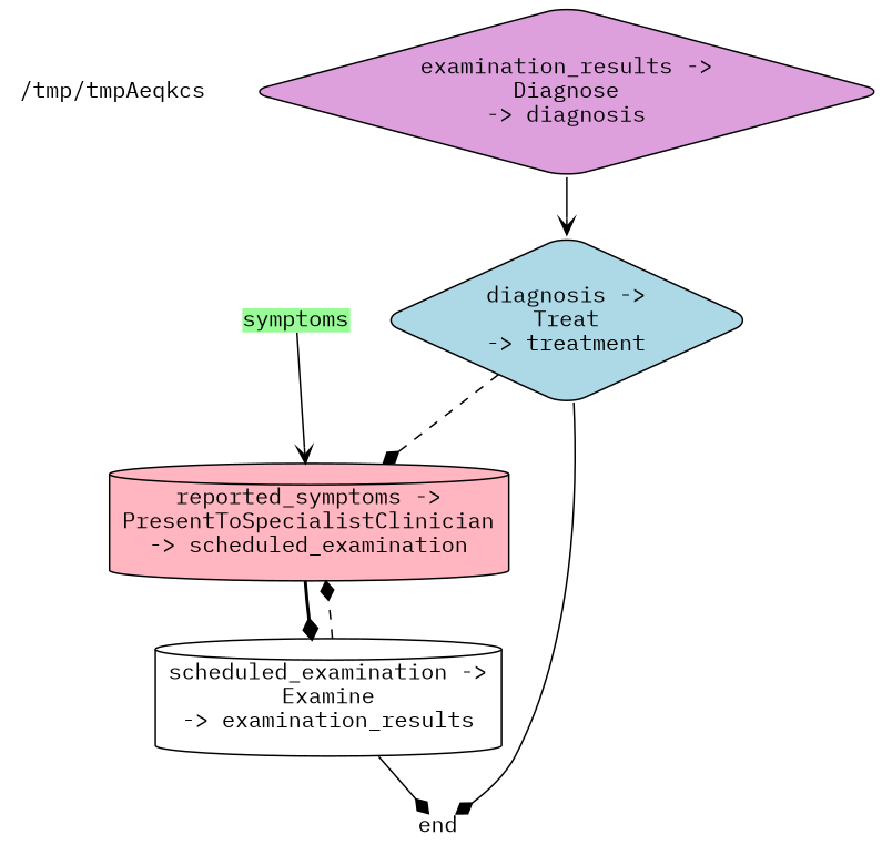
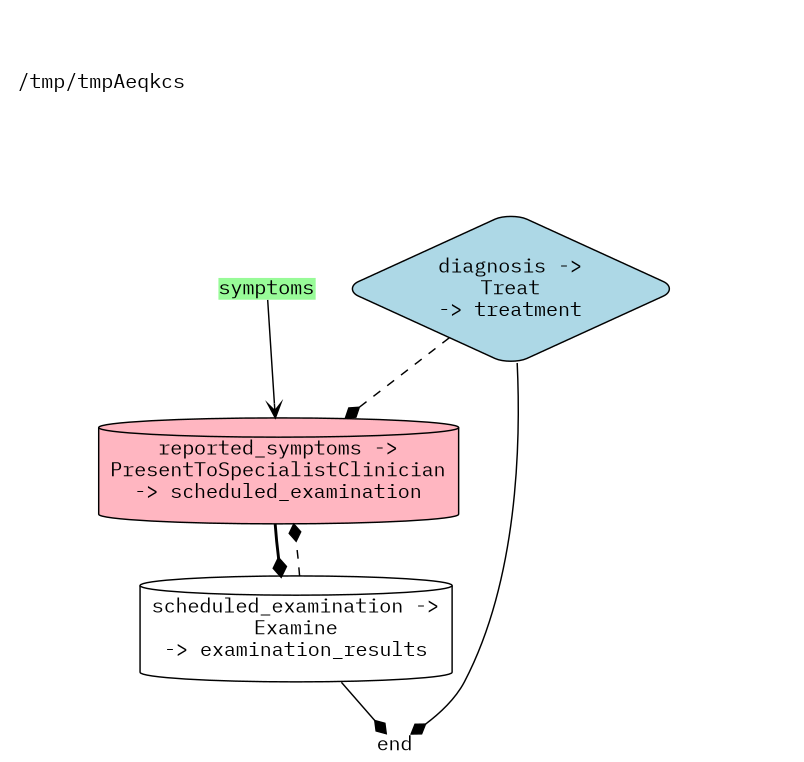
  digraph {
    fontname="IBM Plex Mono"
    node [fillcolor=white fontname="IBM Plex Mono" shape=plain style="rounded,filled"]
    edge [arrowhead=diamond fontname="IBM Plex Mono" style=solid weight=1]
    n1 [label="/tmp/tmpAeqkcs" shape=plaintext style=filled]
    n2 [fillcolor=palegreen label=symptoms style=filled]
    n3 [fillcolor=lightpink label="reported_symptoms ->\nPresentToSpecialistClinician\n-> scheduled_examination" shape=cylinder]
    n4 [label="scheduled_examination ->\nExamine\n-> examination_results" shape=cylinder]
    n5 [label=end style=filled]
-   n6 [fillcolor=plum label="examination_results ->\nDiagnose\n-> diagnosis" shape=diamond]
    n7 [fillcolor=lightblue label="diagnosis ->\nTreat\n-> treatment" shape=diamond]
    n2 -> n3 [arrowhead=vee]
    n3 -> n4 [style=bold]
    n4 -> n3 [style=dashed weight=0]
    n4 -> n5
-   n6 -> n7 [arrowhead=vee]
    n7 -> n3 [style=dashed weight=0]
    n7 -> n5
  }
